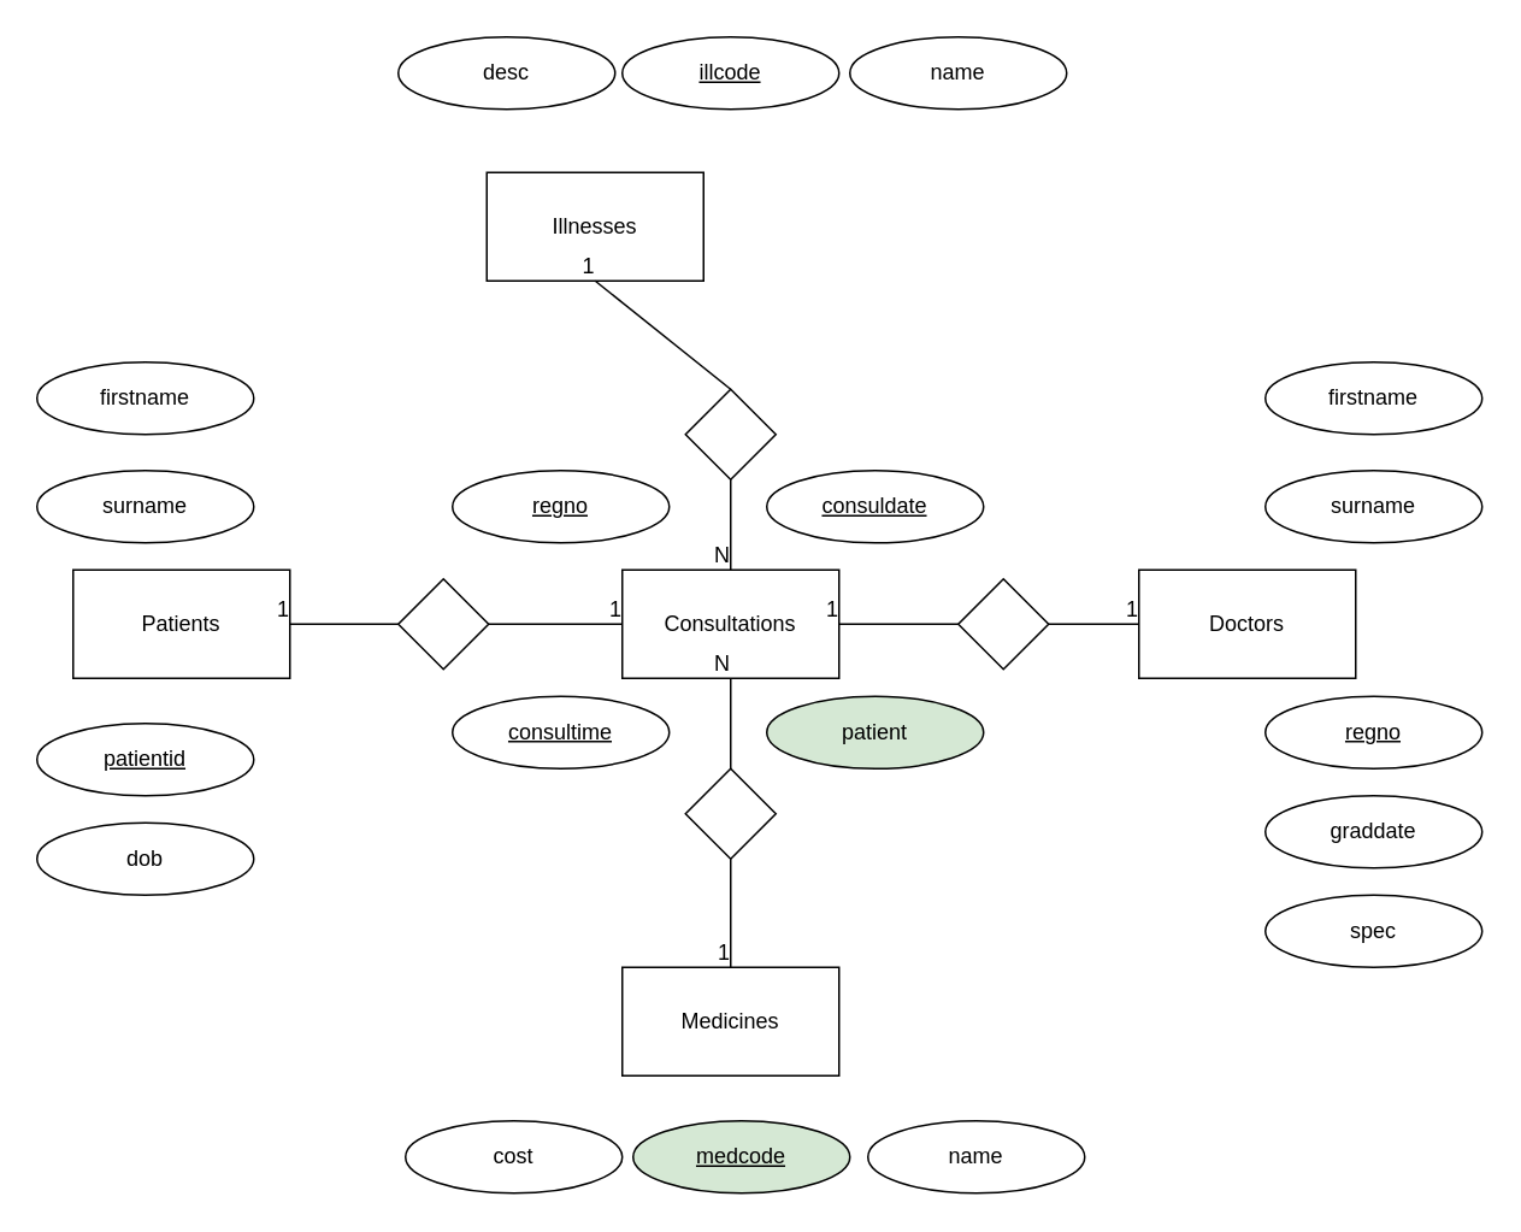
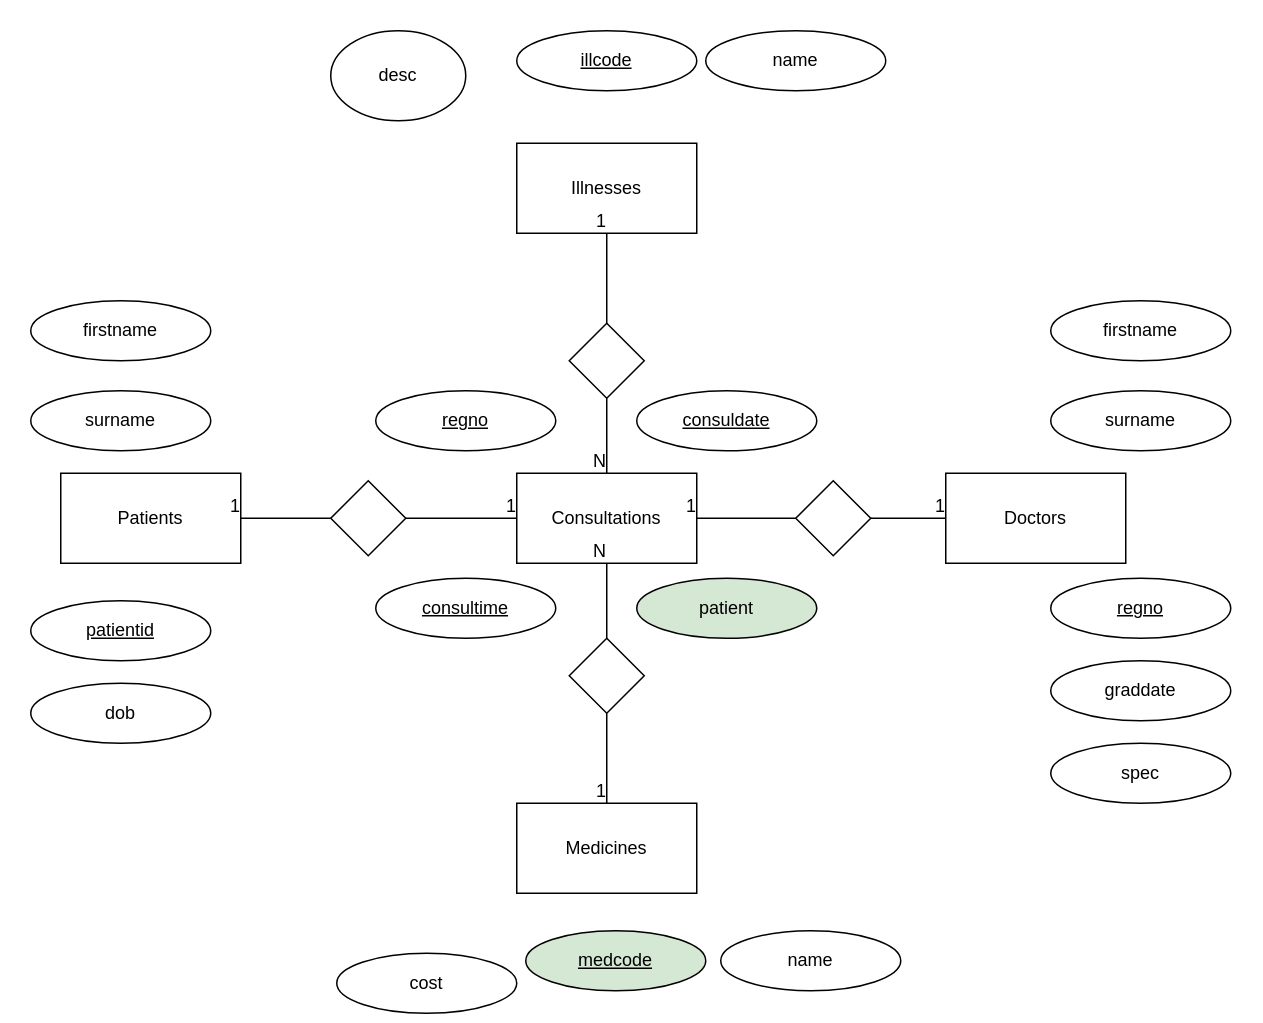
  <mxCell id="0" />
  <mxCell id="1" parent="0" />
  <mxCell id="2" value="Patients" style="rounded=0;whiteSpace=wrap;html=1;" vertex="1" parent="1"><mxGeometry x="40" y="315" width="120" height="60" as="geometry" /></mxCell>
  <mxCell id="3" value="Consultations" style="rounded=0;whiteSpace=wrap;html=1;" vertex="1" parent="1"><mxGeometry x="344" y="315" width="120" height="60" as="geometry" /></mxCell>
- <mxCell id="4" value="Illnesses" style="whiteSpace=wrap;html=1;" vertex="1" parent="1"><mxGeometry x="269" y="95" width="120" height="60" as="geometry" /></mxCell>
+ <mxCell id="4" value="Illnesses" style="whiteSpace=wrap;html=1;" vertex="1" parent="1"><mxGeometry x="344" y="95" width="120" height="60" as="geometry" /></mxCell>
  <mxCell id="5" value="Medicines" style="whiteSpace=wrap;html=1;" vertex="1" parent="1"><mxGeometry x="344" y="535" width="120" height="60" as="geometry" /></mxCell>
  <mxCell id="6" value="" style="rhombus;whiteSpace=wrap;html=1;" vertex="1" parent="1"><mxGeometry x="220" y="320" width="50" height="50" as="geometry" /></mxCell>
  <mxCell id="7" value="" style="rhombus;whiteSpace=wrap;html=1;" vertex="1" parent="1"><mxGeometry x="379" y="215" width="50" height="50" as="geometry" /></mxCell>
  <mxCell id="8" value="" style="rhombus;whiteSpace=wrap;html=1;" vertex="1" parent="1"><mxGeometry x="379" y="425" width="50" height="50" as="geometry" /></mxCell>
  <mxCell id="9" value="" style="endArrow=none;html=1;rounded=0;exitX=0;exitY=0.5;exitDx=0;exitDy=0;entryX=1;entryY=0.5;entryDx=0;entryDy=0;" edge="1" parent="1" source="6" target="2"><mxGeometry relative="1" as="geometry"><mxPoint x="210" y="355" as="sourcePoint" /><mxPoint x="140" y="455" as="targetPoint" /></mxGeometry></mxCell>
  <mxCell id="10" value="1" style="resizable=0;html=1;align=right;verticalAlign=bottom;" connectable="0" vertex="1" parent="9"><mxGeometry x="1" relative="1" as="geometry" /></mxCell>
  <mxCell id="11" value="" style="endArrow=none;html=1;rounded=0;exitX=1;exitY=0.5;exitDx=0;exitDy=0;entryX=0;entryY=0.5;entryDx=0;entryDy=0;" edge="1" parent="1" source="6" target="3"><mxGeometry relative="1" as="geometry"><mxPoint x="250" y="425" as="sourcePoint" /><mxPoint x="410" y="425" as="targetPoint" /></mxGeometry></mxCell>
  <mxCell id="12" value="1" style="resizable=0;html=1;align=right;verticalAlign=bottom;" connectable="0" vertex="1" parent="11"><mxGeometry x="1" relative="1" as="geometry" /></mxCell>
  <mxCell id="13" value="Doctors" style="rounded=0;whiteSpace=wrap;html=1;" vertex="1" parent="1"><mxGeometry x="630" y="315" width="120" height="60" as="geometry" /></mxCell>
  <mxCell id="14" value="" style="rhombus;whiteSpace=wrap;html=1;" vertex="1" parent="1"><mxGeometry x="530" y="320" width="50" height="50" as="geometry" /></mxCell>
  <mxCell id="15" value="" style="endArrow=none;html=1;rounded=0;exitX=1;exitY=0.5;exitDx=0;exitDy=0;entryX=0;entryY=0.5;entryDx=0;entryDy=0;" edge="1" parent="1" source="14" target="13"><mxGeometry relative="1" as="geometry"><mxPoint x="340" y="420" as="sourcePoint" /><mxPoint x="500" y="420" as="targetPoint" /></mxGeometry></mxCell>
  <mxCell id="16" value="1" style="resizable=0;html=1;align=right;verticalAlign=bottom;" connectable="0" vertex="1" parent="15"><mxGeometry x="1" relative="1" as="geometry" /></mxCell>
  <mxCell id="17" value="" style="endArrow=none;html=1;rounded=0;exitX=0;exitY=0.5;exitDx=0;exitDy=0;entryX=1;entryY=0.5;entryDx=0;entryDy=0;" edge="1" parent="1" source="14" target="3"><mxGeometry relative="1" as="geometry"><mxPoint x="340" y="420" as="sourcePoint" /><mxPoint x="500" y="420" as="targetPoint" /></mxGeometry></mxCell>
  <mxCell id="18" value="1" style="resizable=0;html=1;align=right;verticalAlign=bottom;" connectable="0" vertex="1" parent="17"><mxGeometry x="1" relative="1" as="geometry" /></mxCell>
  <mxCell id="19" value="" style="endArrow=none;html=1;rounded=0;entryX=0.5;entryY=0;entryDx=0;entryDy=0;" edge="1" parent="1" source="8" target="5"><mxGeometry relative="1" as="geometry"><mxPoint x="340" y="420" as="sourcePoint" /><mxPoint x="400" y="520" as="targetPoint" /></mxGeometry></mxCell>
  <mxCell id="20" value="1" style="resizable=0;html=1;align=right;verticalAlign=bottom;" connectable="0" vertex="1" parent="19"><mxGeometry x="1" relative="1" as="geometry" /></mxCell>
  <mxCell id="21" value="" style="endArrow=none;html=1;rounded=0;exitX=0.5;exitY=0;exitDx=0;exitDy=0;entryX=0.5;entryY=1;entryDx=0;entryDy=0;" edge="1" parent="1" source="7" target="4"><mxGeometry relative="1" as="geometry"><mxPoint x="340" y="420" as="sourcePoint" /><mxPoint x="500" y="420" as="targetPoint" /></mxGeometry></mxCell>
  <mxCell id="22" value="1" style="resizable=0;html=1;align=right;verticalAlign=bottom;" connectable="0" vertex="1" parent="21"><mxGeometry x="1" relative="1" as="geometry" /></mxCell>
  <mxCell id="23" value="" style="endArrow=none;html=1;rounded=0;entryX=0.5;entryY=1;entryDx=0;entryDy=0;exitX=0.5;exitY=0;exitDx=0;exitDy=0;" edge="1" parent="1" source="8" target="3"><mxGeometry relative="1" as="geometry"><mxPoint x="400" y="420" as="sourcePoint" /><mxPoint x="500" y="420" as="targetPoint" /></mxGeometry></mxCell>
  <mxCell id="24" value="N" style="resizable=0;html=1;align=right;verticalAlign=bottom;" connectable="0" vertex="1" parent="23"><mxGeometry x="1" relative="1" as="geometry" /></mxCell>
  <mxCell id="25" value="" style="endArrow=none;html=1;rounded=0;exitX=0.5;exitY=1;exitDx=0;exitDy=0;entryX=0.5;entryY=0;entryDx=0;entryDy=0;" edge="1" parent="1" source="7" target="3"><mxGeometry relative="1" as="geometry"><mxPoint x="340" y="420" as="sourcePoint" /><mxPoint x="500" y="420" as="targetPoint" /></mxGeometry></mxCell>
  <mxCell id="26" value="N" style="resizable=0;html=1;align=right;verticalAlign=bottom;" connectable="0" vertex="1" parent="25"><mxGeometry x="1" relative="1" as="geometry" /></mxCell>
  <mxCell id="27" value="firstname" style="ellipse;whiteSpace=wrap;html=1;" vertex="1" parent="1"><mxGeometry x="700" y="200" width="120" height="40" as="geometry" /></mxCell>
  <mxCell id="28" value="&lt;u&gt;medcode&lt;/u&gt;" style="ellipse;whiteSpace=wrap;html=1;fillColor=#d5e8d4;" vertex="1" parent="1"><mxGeometry x="350" y="620" width="120" height="40" as="geometry" /></mxCell>
  <mxCell id="29" value="name" style="ellipse;whiteSpace=wrap;html=1;" vertex="1" parent="1"><mxGeometry x="480" y="620" width="120" height="40" as="geometry" /></mxCell>
- <mxCell id="30" value="desc" style="ellipse;whiteSpace=wrap;html=1;" vertex="1" parent="1"><mxGeometry x="220" y="20" width="120" height="40" as="geometry" /></mxCell>
- <mxCell id="31" value="cost" style="ellipse;whiteSpace=wrap;html=1;" vertex="1" parent="1"><mxGeometry x="224" y="620" width="120" height="40" as="geometry" /></mxCell>
+ <mxCell id="30" value="desc" style="ellipse;whiteSpace=wrap;html=1;" vertex="1" parent="1"><mxGeometry x="220" y="20" width="90" height="60" as="geometry" /></mxCell>
+ <mxCell id="31" value="cost" style="ellipse;whiteSpace=wrap;html=1;" vertex="1" parent="1"><mxGeometry x="224" y="635" width="120" height="40" as="geometry" /></mxCell>
  <mxCell id="32" value="&lt;u&gt;illcode&lt;/u&gt;" style="ellipse;whiteSpace=wrap;html=1;" vertex="1" parent="1"><mxGeometry x="344" y="20" width="120" height="40" as="geometry" /></mxCell>
  <mxCell id="33" value="&lt;u&gt;patientid&lt;/u&gt;" style="ellipse;whiteSpace=wrap;html=1;" vertex="1" parent="1"><mxGeometry x="20" y="400" width="120" height="40" as="geometry" /></mxCell>
  <mxCell id="34" value="&lt;u&gt;consultime&lt;/u&gt;" style="ellipse;whiteSpace=wrap;html=1;" vertex="1" parent="1"><mxGeometry x="250" y="385" width="120" height="40" as="geometry" /></mxCell>
  <mxCell id="35" value="&lt;u&gt;regno&lt;/u&gt;" style="ellipse;whiteSpace=wrap;html=1;" vertex="1" parent="1"><mxGeometry x="250" y="260" width="120" height="40" as="geometry" /></mxCell>
  <mxCell id="36" value="&lt;u&gt;consuldate&lt;/u&gt;" style="ellipse;whiteSpace=wrap;html=1;" vertex="1" parent="1"><mxGeometry x="424" y="260" width="120" height="40" as="geometry" /></mxCell>
  <mxCell id="37" value="graddate" style="ellipse;whiteSpace=wrap;html=1;" vertex="1" parent="1"><mxGeometry x="700" y="440" width="120" height="40" as="geometry" /></mxCell>
  <mxCell id="38" value="spec" style="ellipse;whiteSpace=wrap;html=1;" vertex="1" parent="1"><mxGeometry x="700" y="495" width="120" height="40" as="geometry" /></mxCell>
  <mxCell id="39" value="surname" style="ellipse;whiteSpace=wrap;html=1;" vertex="1" parent="1"><mxGeometry x="700" y="260" width="120" height="40" as="geometry" /></mxCell>
  <mxCell id="40" value="&lt;u&gt;regno&lt;/u&gt;" style="ellipse;whiteSpace=wrap;html=1;" vertex="1" parent="1"><mxGeometry x="700" y="385" width="120" height="40" as="geometry" /></mxCell>
  <mxCell id="41" value="dob" style="ellipse;whiteSpace=wrap;html=1;" vertex="1" parent="1"><mxGeometry x="20" y="455" width="120" height="40" as="geometry" /></mxCell>
  <mxCell id="42" value="name" style="ellipse;whiteSpace=wrap;html=1;" vertex="1" parent="1"><mxGeometry x="470" y="20" width="120" height="40" as="geometry" /></mxCell>
  <mxCell id="43" value="firstname" style="ellipse;whiteSpace=wrap;html=1;" vertex="1" parent="1"><mxGeometry x="20" y="200" width="120" height="40" as="geometry" /></mxCell>
  <mxCell id="44" value="surname" style="ellipse;whiteSpace=wrap;html=1;" vertex="1" parent="1"><mxGeometry x="20" y="260" width="120" height="40" as="geometry" /></mxCell>
  <mxCell id="45" value="patient" style="ellipse;whiteSpace=wrap;html=1;fillColor=#d5e8d4;" vertex="1" parent="1"><mxGeometry x="424" y="385" width="120" height="40" as="geometry" /></mxCell>
